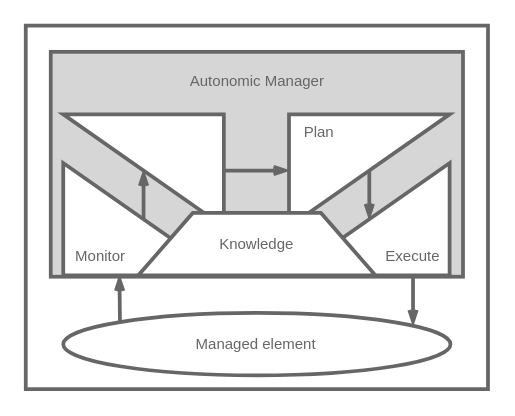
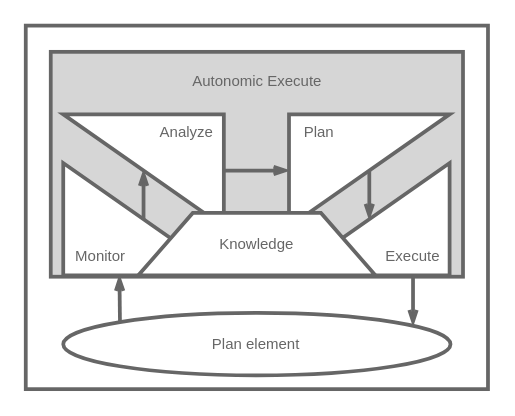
  <mxCell id="0" />
  <mxCell id="1" parent="0" />
  <mxCell id="2" value="" style="group" parent="1" vertex="1" connectable="0"><mxGeometry x="50" y="91" width="340" height="220" as="geometry" /></mxCell>
  <mxCell id="3" value="" style="rounded=0;whiteSpace=wrap;html=1;strokeColor=#666666;strokeWidth=3;align=center;verticalAlign=top;fontFamily=Helvetica;fontSize=12;fontColor=default;fillColor=default;" parent="2" vertex="1"><mxGeometry x="-30" y="-71" width="370" height="291" as="geometry" /></mxCell>
  <mxCell id="4" value="" style="rounded=0;whiteSpace=wrap;html=1;strokeColor=#666666;strokeWidth=3;align=center;verticalAlign=top;fontFamily=Helvetica;fontSize=12;fontColor=default;fillColor=#D6D6D6;" parent="2" vertex="1"><mxGeometry x="-10" y="-50" width="330" height="180" as="geometry" /></mxCell>
  <mxCell id="5" value="" style="verticalLabelPosition=bottom;verticalAlign=top;html=1;shape=mxgraph.basic.orthogonal_triangle;rotation=-180;container=0;strokeColor=#666666;strokeWidth=3;" parent="2" vertex="1"><mxGeometry width="128.57" height="90" as="geometry" /></mxCell>
+ <mxCell id="6" value="Analyze" style="text;html=1;strokeColor=none;fillColor=none;align=center;verticalAlign=middle;whiteSpace=wrap;rounded=0;fontColor=#666666;strokeWidth=3;" parent="2" vertex="1"><mxGeometry x="68.57" width="60" height="30" as="geometry" /></mxCell>
  <mxCell id="7" value="" style="group;rotation=-180;" parent="2" vertex="1" connectable="0"><mxGeometry y="39" width="128.57" height="90" as="geometry" /></mxCell>
  <mxCell id="8" value="" style="verticalLabelPosition=bottom;verticalAlign=top;html=1;shape=mxgraph.basic.orthogonal_triangle;rotation=-360;container=0;strokeColor=#666666;strokeWidth=3;" parent="7" vertex="1"><mxGeometry width="128.57" height="90" as="geometry" /></mxCell>
  <mxCell id="9" value="Monitor" style="text;html=1;strokeColor=none;fillColor=none;align=center;verticalAlign=middle;whiteSpace=wrap;rounded=0;fontColor=#666666;strokeWidth=3;" parent="7" vertex="1"><mxGeometry x="1.137e-13" y="60" width="60" height="30" as="geometry" /></mxCell>
  <mxCell id="10" style="edgeStyle=orthogonalEdgeStyle;shape=connector;curved=0;rounded=1;orthogonalLoop=1;jettySize=auto;html=1;exitX=0.5;exitY=0.5;exitDx=0;exitDy=0;exitPerimeter=0;entryX=0.5;entryY=0.5;entryDx=0;entryDy=0;entryPerimeter=0;labelBackgroundColor=default;strokeColor=#666666;strokeWidth=3;align=center;verticalAlign=middle;fontFamily=Helvetica;fontSize=11;fontColor=default;startArrow=none;startFill=0;endArrow=openThin;endFill=0;" parent="2" source="8" target="5" edge="1"><mxGeometry relative="1" as="geometry" /></mxCell>
  <mxCell id="11" style="edgeStyle=orthogonalEdgeStyle;shape=connector;curved=0;rounded=1;orthogonalLoop=1;jettySize=auto;html=1;labelBackgroundColor=default;strokeColor=#666666;strokeWidth=3;align=center;verticalAlign=middle;fontFamily=Helvetica;fontSize=11;fontColor=default;startArrow=none;startFill=0;endArrow=openThin;endFill=0;" parent="1" source="5" target="12" edge="1"><mxGeometry relative="1" as="geometry" /></mxCell>
  <mxCell id="12" value="" style="verticalLabelPosition=bottom;verticalAlign=top;html=1;shape=mxgraph.basic.orthogonal_triangle;rotation=90;container=0;strokeColor=#666666;strokeWidth=3;" parent="1" vertex="1"><mxGeometry x="250" y="71.71" width="90" height="128.57" as="geometry" /></mxCell>
  <mxCell id="13" value="Plan" style="text;html=1;strokeColor=none;fillColor=none;align=center;verticalAlign=middle;whiteSpace=wrap;rounded=0;fontColor=#666666;strokeWidth=3;" parent="1" vertex="1"><mxGeometry x="230" y="91" width="50" height="30" as="geometry" /></mxCell>
  <mxCell id="14" value="" style="verticalLabelPosition=bottom;verticalAlign=top;html=1;shape=mxgraph.basic.orthogonal_triangle;rotation=-90;container=0;strokeColor=#666666;strokeWidth=3;" parent="1" vertex="1"><mxGeometry x="250" y="110.715" width="90" height="128.57" as="geometry" /></mxCell>
  <mxCell id="15" value="" style="verticalLabelPosition=middle;verticalAlign=middle;html=1;shape=trapezoid;perimeter=trapezoidPerimeter;whiteSpace=wrap;size=0.23;arcSize=10;flipV=1;labelPosition=center;align=center;rotation=-180;strokeColor=#666666;strokeWidth=3;" parent="1" vertex="1"><mxGeometry x="110" y="170" width="190" height="50" as="geometry" /></mxCell>
  <mxCell id="16" value="Execute" style="text;html=1;strokeColor=none;fillColor=none;align=center;verticalAlign=middle;whiteSpace=wrap;rounded=0;fontColor=#666666;strokeWidth=3;" parent="1" vertex="1"><mxGeometry x="300" y="190" width="60" height="30" as="geometry" /></mxCell>
  <mxCell id="17" style="edgeStyle=orthogonalEdgeStyle;shape=connector;curved=0;rounded=1;orthogonalLoop=1;jettySize=auto;html=1;exitX=0.5;exitY=0.5;exitDx=0;exitDy=0;exitPerimeter=0;entryX=0.5;entryY=0.5;entryDx=0;entryDy=0;entryPerimeter=0;labelBackgroundColor=default;strokeColor=#666666;strokeWidth=3;align=center;verticalAlign=middle;fontFamily=Helvetica;fontSize=11;fontColor=default;startArrow=none;startFill=0;endArrow=openThin;endFill=0;" parent="1" source="12" target="14" edge="1"><mxGeometry relative="1" as="geometry" /></mxCell>
  <mxCell id="18" value="Knowledge" style="text;html=1;strokeColor=none;fillColor=none;align=center;verticalAlign=middle;whiteSpace=wrap;rounded=0;fontColor=#666666;strokeWidth=3;" parent="1" vertex="1"><mxGeometry x="175" y="180" width="60" height="30" as="geometry" /></mxCell>
  <mxCell id="19" style="edgeStyle=orthogonalEdgeStyle;shape=connector;curved=0;rounded=1;orthogonalLoop=1;jettySize=auto;html=1;exitX=0;exitY=0;exitDx=0;exitDy=0;entryX=0.75;entryY=1;entryDx=0;entryDy=0;labelBackgroundColor=default;strokeColor=#666666;strokeWidth=3;align=center;verticalAlign=middle;fontFamily=Helvetica;fontSize=12;fontColor=default;startArrow=none;startFill=0;endArrow=openThin;endFill=0;" parent="1" source="22" target="9" edge="1"><mxGeometry relative="1" as="geometry" /></mxCell>
  <mxCell id="20" style="edgeStyle=orthogonalEdgeStyle;shape=connector;curved=0;rounded=1;orthogonalLoop=1;jettySize=auto;html=1;exitX=0.5;exitY=1;exitDx=0;exitDy=0;labelBackgroundColor=default;strokeColor=#666666;strokeWidth=3;align=center;verticalAlign=middle;fontFamily=Helvetica;fontSize=12;fontColor=default;startArrow=none;startFill=0;endArrow=openThin;endFill=0;" parent="1" source="16" edge="1"><mxGeometry relative="1" as="geometry"><mxPoint x="330" y="260" as="targetPoint" /></mxGeometry></mxCell>
  <mxCell id="21" value="" style="group" parent="1" vertex="1" connectable="0"><mxGeometry x="50" y="250" width="310" height="50" as="geometry" /></mxCell>
  <mxCell id="22" value="" style="ellipse;whiteSpace=wrap;html=1;strokeColor=#666666;strokeWidth=3;align=center;verticalAlign=top;fontFamily=Helvetica;fontSize=12;fontColor=default;fillColor=default;" parent="21" vertex="1"><mxGeometry width="310" height="50" as="geometry" /></mxCell>
- <mxCell id="23" value="Managed element" style="text;html=1;strokeColor=none;fillColor=none;align=center;verticalAlign=middle;whiteSpace=wrap;rounded=0;fontColor=#666666;strokeWidth=3;" parent="21" vertex="1"><mxGeometry x="104.285" y="10" width="101.43" height="30" as="geometry" /></mxCell>
- <mxCell id="24" value="Autonomic Manager" style="text;html=1;strokeColor=none;fillColor=none;align=center;verticalAlign=middle;whiteSpace=wrap;rounded=0;fontColor=#666666;strokeWidth=3;" parent="1" vertex="1"><mxGeometry x="142.5" y="50" width="125" height="30" as="geometry" /></mxCell>
+ <mxCell id="23" value="Plan element" style="text;html=1;strokeColor=none;fillColor=none;align=center;verticalAlign=middle;whiteSpace=wrap;rounded=0;fontColor=#666666;strokeWidth=3;" parent="21" vertex="1"><mxGeometry x="104.285" y="10" width="101.43" height="30" as="geometry" /></mxCell>
+ <mxCell id="24" value="Autonomic Execute" style="text;html=1;strokeColor=none;fillColor=none;align=center;verticalAlign=middle;whiteSpace=wrap;rounded=0;fontColor=#666666;strokeWidth=3;" parent="1" vertex="1"><mxGeometry x="142.5" y="50" width="125" height="30" as="geometry" /></mxCell>
